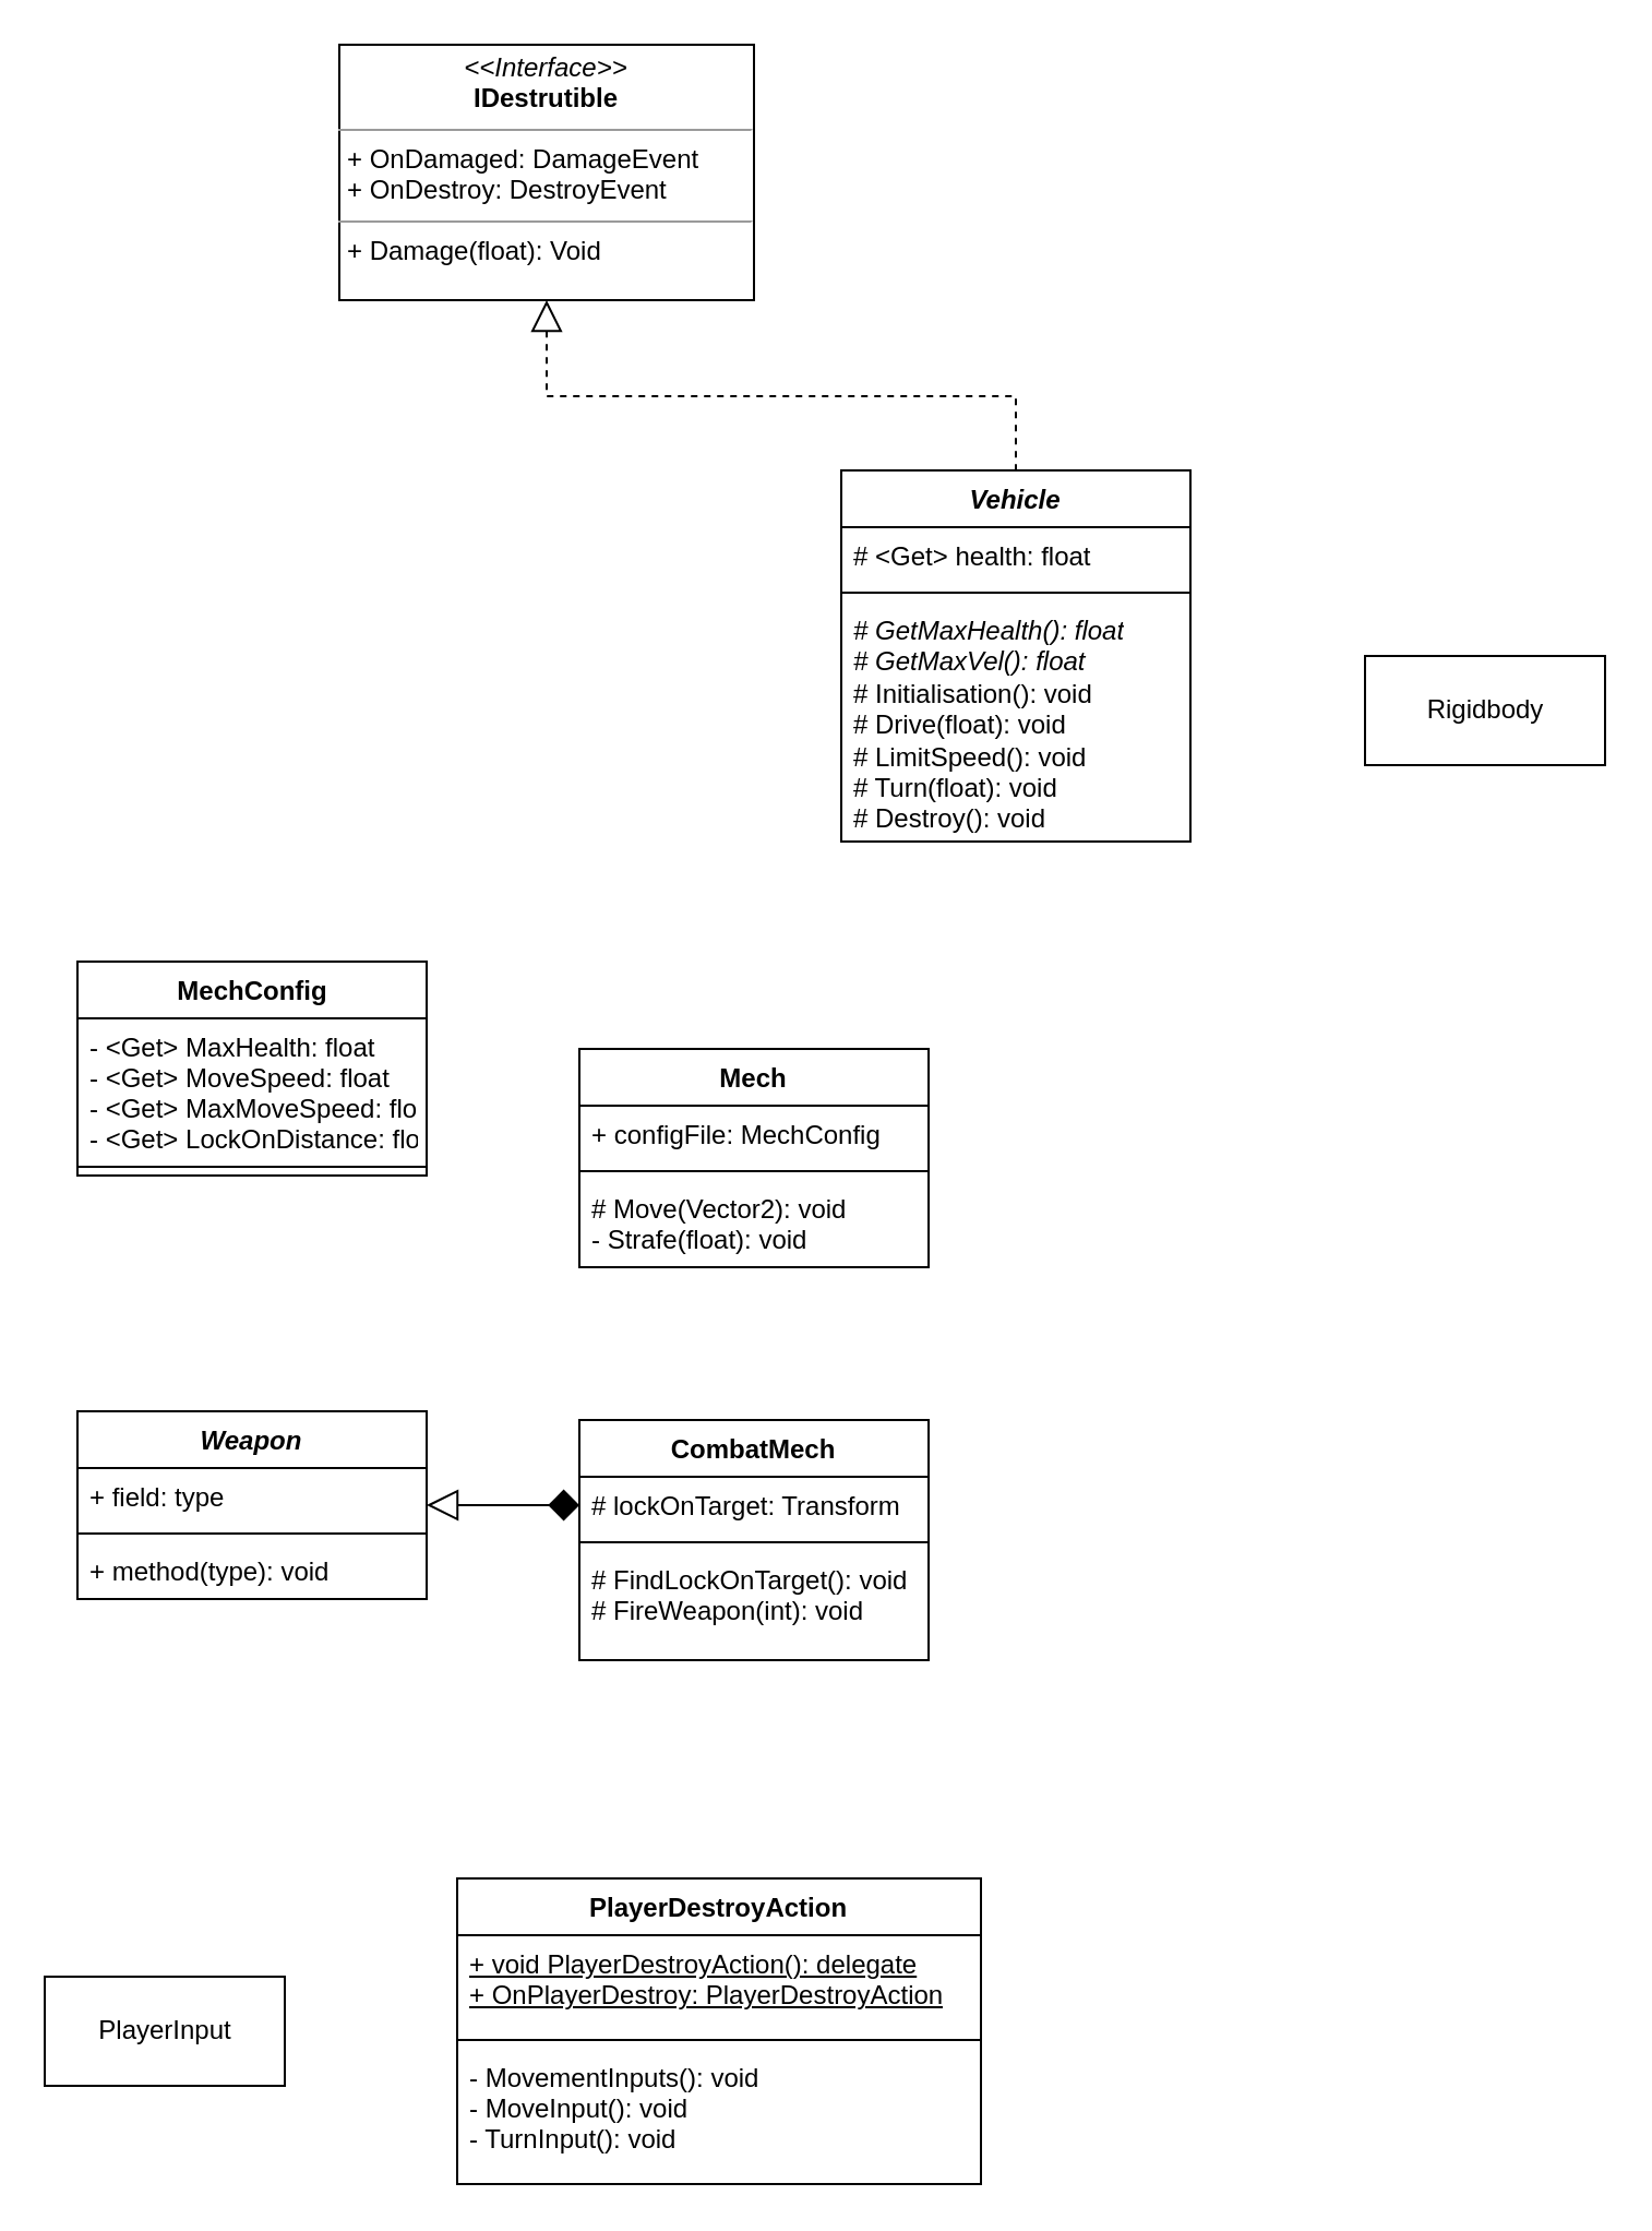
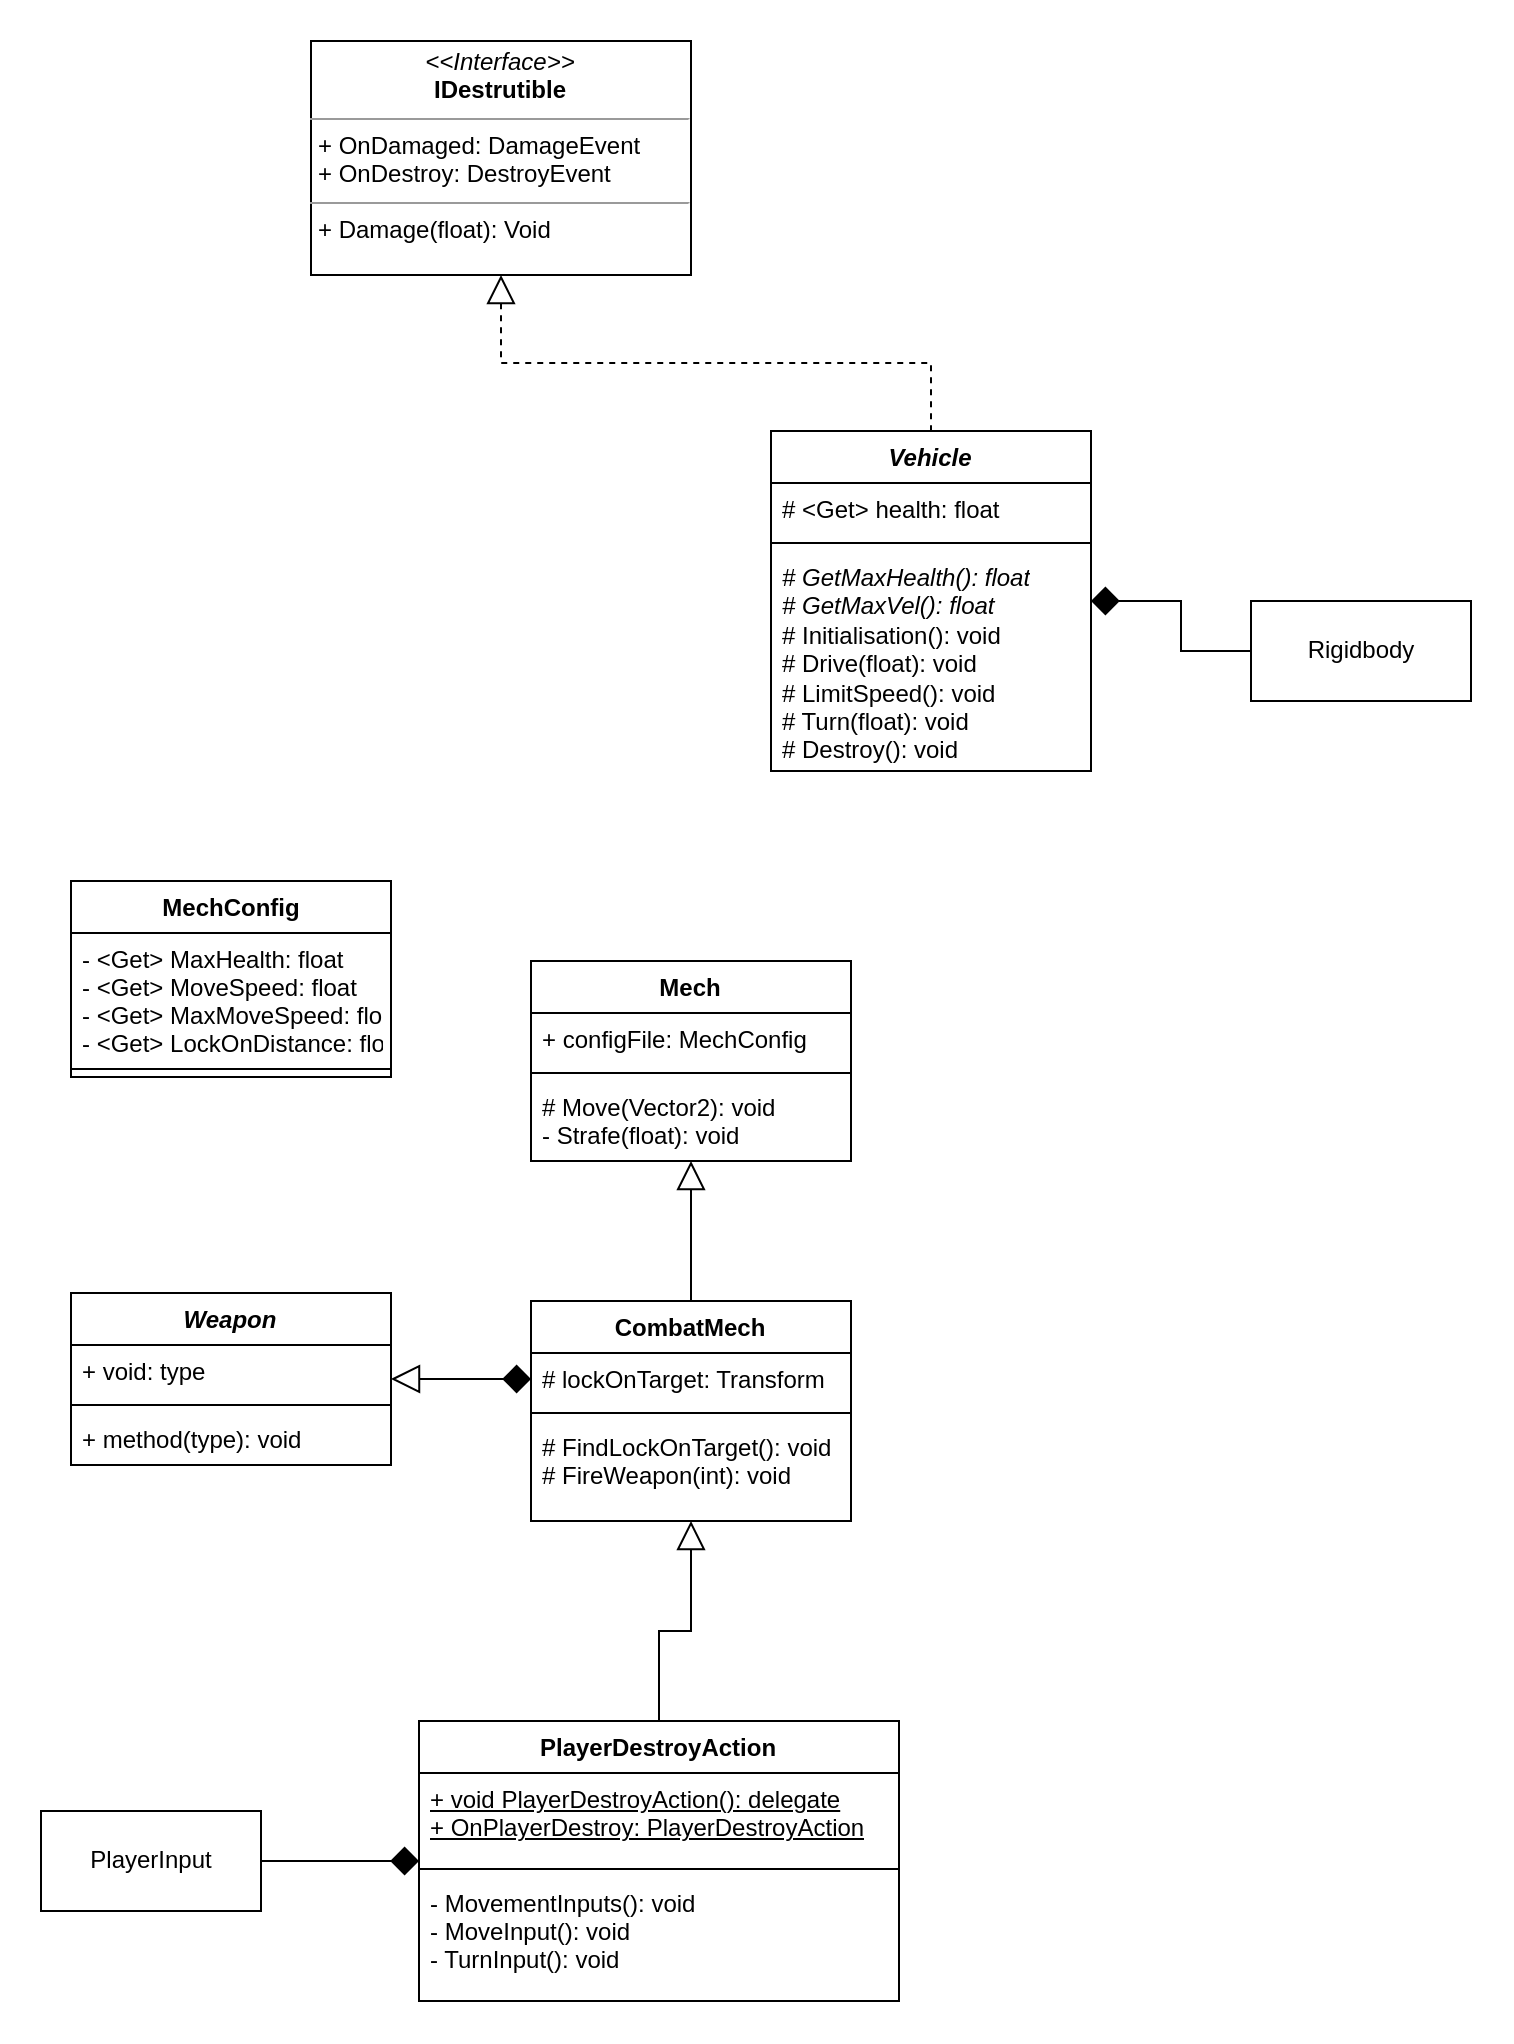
  <mxCell id="0" />
  <mxCell id="1" parent="0" />
+ <mxCell id="2" parent="1" target="14" edge="1" style="edgeStyle=orthogonalEdgeStyle;rounded=0;orthogonalLoop=1;jettySize=auto;html=1;startArrow=diamond;startFill=1;startSize=12;sourcePerimeterSpacing=0;endArrow=none;endFill=0;endSize=12;" source="3"><mxGeometry as="geometry" relative="1" /></mxCell>
  <mxCell id="3" value="Vehicle" parent="1" style="swimlane;fontStyle=3;align=center;verticalAlign=top;childLayout=stackLayout;horizontal=1;startSize=26;horizontalStack=0;resizeParent=1;resizeParentMax=0;resizeLast=0;collapsible=1;marginBottom=0;" vertex="1"><mxGeometry as="geometry" y="215" x="385" height="170" width="160" /></mxCell>
  <mxCell id="4" value="# &lt;Get&gt; health: float" parent="3" style="text;strokeColor=none;fillColor=none;align=left;verticalAlign=top;spacingLeft=4;spacingRight=4;overflow=hidden;rotatable=0;points=[[0,0.5],[1,0.5]];portConstraint=eastwest;" vertex="1"><mxGeometry as="geometry" y="26" height="26" width="160" /></mxCell>
  <mxCell id="5" value="" parent="3" style="line;strokeWidth=1;fillColor=none;align=left;verticalAlign=middle;spacingTop=-1;spacingLeft=3;spacingRight=3;rotatable=0;labelPosition=right;points=[];portConstraint=eastwest;" vertex="1"><mxGeometry as="geometry" y="52" height="8" width="160" /></mxCell>
  <mxCell id="6" value="&lt;i&gt;# GetMaxHealth(): float&lt;br&gt;# GetMaxVel(): float&lt;/i&gt;&lt;br&gt;# Initialisation(): void&lt;br&gt;# Drive(float): void&lt;br&gt;# LimitSpeed(): void&lt;br&gt;# Turn(float): void&lt;br&gt;# Destroy(): void" parent="3" style="text;strokeColor=none;fillColor=none;align=left;verticalAlign=top;spacingLeft=4;spacingRight=4;overflow=hidden;rotatable=0;points=[[0,0.5],[1,0.5]];portConstraint=eastwest;html=1;" vertex="1"><mxGeometry as="geometry" y="60" height="110" width="160" /></mxCell>
+ <mxCell id="7" parent="1" target="16" edge="1" style="edgeStyle=orthogonalEdgeStyle;rounded=0;orthogonalLoop=1;jettySize=auto;html=1;startArrow=block;startFill=0;startSize=12;sourcePerimeterSpacing=0;endArrow=none;endFill=0;endSize=12;" source="8"><mxGeometry as="geometry" relative="1" /></mxCell>
  <mxCell id="8" value="Mech" parent="1" style="swimlane;fontStyle=1;align=center;verticalAlign=top;childLayout=stackLayout;horizontal=1;startSize=26;horizontalStack=0;resizeParent=1;resizeParentMax=0;resizeLast=0;collapsible=1;marginBottom=0;" vertex="1"><mxGeometry as="geometry" y="480" x="265" height="100" width="160" /></mxCell>
  <mxCell id="9" value="+ configFile: MechConfig" parent="8" style="text;strokeColor=none;fillColor=none;align=left;verticalAlign=top;spacingLeft=4;spacingRight=4;overflow=hidden;rotatable=0;points=[[0,0.5],[1,0.5]];portConstraint=eastwest;" vertex="1"><mxGeometry as="geometry" y="26" height="26" width="160" /></mxCell>
  <mxCell id="10" value="" parent="8" style="line;strokeWidth=1;fillColor=none;align=left;verticalAlign=middle;spacingTop=-1;spacingLeft=3;spacingRight=3;rotatable=0;labelPosition=right;points=[];portConstraint=eastwest;" vertex="1"><mxGeometry as="geometry" y="52" height="8" width="160" /></mxCell>
  <mxCell id="11" value="# Move(Vector2): void&#10;- Strafe(float): void" parent="8" style="text;strokeColor=none;fillColor=none;align=left;verticalAlign=top;spacingLeft=4;spacingRight=4;overflow=hidden;rotatable=0;points=[[0,0.5],[1,0.5]];portConstraint=eastwest;" vertex="1"><mxGeometry as="geometry" y="60" height="40" width="160" /></mxCell>
  <mxCell id="12" parent="1" target="3" edge="1" style="edgeStyle=orthogonalEdgeStyle;rounded=0;orthogonalLoop=1;jettySize=auto;html=1;exitX=0.5;exitY=1;exitDx=0;exitDy=0;startArrow=block;startFill=0;endArrow=none;endFill=0;dashed=1;sourcePerimeterSpacing=0;startSize=12;endSize=12;" source="13"><mxGeometry as="geometry" relative="1" /></mxCell>
  <mxCell id="13" value="&lt;p style=&quot;margin: 0px ; margin-top: 4px ; text-align: center&quot;&gt;&lt;i&gt;&amp;lt;&amp;lt;Interface&amp;gt;&amp;gt;&lt;/i&gt;&lt;br&gt;&lt;b&gt;IDestrutible&lt;/b&gt;&lt;/p&gt;&lt;hr size=&quot;1&quot;&gt;&lt;p style=&quot;margin: 0px ; margin-left: 4px&quot;&gt;+ OnDamaged: DamageEvent&lt;br&gt;+ OnDestroy: DestroyEvent&lt;/p&gt;&lt;hr size=&quot;1&quot;&gt;&lt;p style=&quot;margin: 0px ; margin-left: 4px&quot;&gt;+ Damage(float): Void&lt;/p&gt;" parent="1" style="verticalAlign=top;align=left;overflow=fill;fontSize=12;fontFamily=Helvetica;html=1;" vertex="1"><mxGeometry as="geometry" y="20" x="155" height="117" width="190" /></mxCell>
  <mxCell id="14" value="Rigidbody" parent="1" style="html=1;" vertex="1"><mxGeometry x="625" y="300" as="geometry" height="50" width="110" /></mxCell>
+ <mxCell id="15" parent="1" target="26" edge="1" style="edgeStyle=orthogonalEdgeStyle;rounded=0;orthogonalLoop=1;jettySize=auto;html=1;startArrow=block;startFill=0;startSize=12;sourcePerimeterSpacing=0;endArrow=none;endFill=0;endSize=12;" source="16"><mxGeometry as="geometry" relative="1" /></mxCell>
  <mxCell id="16" value="CombatMech" parent="1" style="swimlane;fontStyle=1;align=center;verticalAlign=top;childLayout=stackLayout;horizontal=1;startSize=26;horizontalStack=0;resizeParent=1;resizeParentMax=0;resizeLast=0;collapsible=1;marginBottom=0;" vertex="1"><mxGeometry as="geometry" y="650" x="265" height="110" width="160" /></mxCell>
  <mxCell id="17" value="# lockOnTarget: Transform" parent="16" style="text;strokeColor=none;fillColor=none;align=left;verticalAlign=top;spacingLeft=4;spacingRight=4;overflow=hidden;rotatable=0;points=[[0,0.5],[1,0.5]];portConstraint=eastwest;" vertex="1"><mxGeometry as="geometry" y="26" height="26" width="160" /></mxCell>
  <mxCell id="18" value="" parent="16" style="line;strokeWidth=1;fillColor=none;align=left;verticalAlign=middle;spacingTop=-1;spacingLeft=3;spacingRight=3;rotatable=0;labelPosition=right;points=[];portConstraint=eastwest;" vertex="1"><mxGeometry as="geometry" y="52" height="8" width="160" /></mxCell>
  <mxCell id="19" value="# FindLockOnTarget(): void&#10;# FireWeapon(int): void" parent="16" style="text;strokeColor=none;fillColor=none;align=left;verticalAlign=top;spacingLeft=4;spacingRight=4;overflow=hidden;rotatable=0;points=[[0,0.5],[1,0.5]];portConstraint=eastwest;" vertex="1"><mxGeometry as="geometry" y="60" height="50" width="160" /></mxCell>
  <mxCell id="20" value="Weapon" parent="1" style="swimlane;fontStyle=3;align=center;verticalAlign=top;childLayout=stackLayout;horizontal=1;startSize=26;horizontalStack=0;resizeParent=1;resizeParentMax=0;resizeLast=0;collapsible=1;marginBottom=0;" vertex="1"><mxGeometry as="geometry" y="646" height="86" width="160" x="35" /></mxCell>
- <mxCell id="21" value="+ field: type" parent="20" style="text;strokeColor=none;fillColor=none;align=left;verticalAlign=top;spacingLeft=4;spacingRight=4;overflow=hidden;rotatable=0;points=[[0,0.5],[1,0.5]];portConstraint=eastwest;" vertex="1"><mxGeometry as="geometry" y="26" height="26" width="160" /></mxCell>
+ <mxCell id="21" value="+ void: type" parent="20" style="text;strokeColor=none;fillColor=none;align=left;verticalAlign=top;spacingLeft=4;spacingRight=4;overflow=hidden;rotatable=0;points=[[0,0.5],[1,0.5]];portConstraint=eastwest;" vertex="1"><mxGeometry as="geometry" y="26" height="26" width="160" /></mxCell>
  <mxCell id="22" value="" parent="20" style="line;strokeWidth=1;fillColor=none;align=left;verticalAlign=middle;spacingTop=-1;spacingLeft=3;spacingRight=3;rotatable=0;labelPosition=right;points=[];portConstraint=eastwest;" vertex="1"><mxGeometry as="geometry" y="52" height="8" width="160" /></mxCell>
  <mxCell id="23" value="+ method(type): void" parent="20" style="text;strokeColor=none;fillColor=none;align=left;verticalAlign=top;spacingLeft=4;spacingRight=4;overflow=hidden;rotatable=0;points=[[0,0.5],[1,0.5]];portConstraint=eastwest;" vertex="1"><mxGeometry as="geometry" y="60" height="26" width="160" /></mxCell>
  <mxCell id="24" parent="1" target="20" edge="1" style="edgeStyle=orthogonalEdgeStyle;rounded=0;orthogonalLoop=1;jettySize=auto;html=1;startArrow=diamond;startFill=1;startSize=12;sourcePerimeterSpacing=0;endArrow=block;endFill=0;endSize=12;" source="17"><mxGeometry as="geometry" relative="1" /></mxCell>
+ <mxCell id="25" parent="1" target="30" edge="1" style="edgeStyle=orthogonalEdgeStyle;rounded=0;orthogonalLoop=1;jettySize=auto;html=1;startArrow=diamond;startFill=1;startSize=12;sourcePerimeterSpacing=0;endArrow=none;endFill=0;endSize=12;" source="26"><mxGeometry as="geometry" relative="1" /></mxCell>
  <mxCell id="26" value="PlayerDestroyAction" parent="1" style="swimlane;fontStyle=1;align=center;verticalAlign=top;childLayout=stackLayout;horizontal=1;startSize=26;horizontalStack=0;resizeParent=1;resizeParentMax=0;resizeLast=0;collapsible=1;marginBottom=0;" vertex="1"><mxGeometry as="geometry" y="860" x="209" height="140" width="240" /></mxCell>
  <mxCell id="27" value="&lt;u&gt;+ void PlayerDestroyAction(): delegate&lt;br&gt;+ OnPlayerDestroy: PlayerDestroyAction&lt;/u&gt;" parent="26" style="text;strokeColor=none;fillColor=none;align=left;verticalAlign=top;spacingLeft=4;spacingRight=4;overflow=hidden;rotatable=0;points=[[0,0.5],[1,0.5]];portConstraint=eastwest;html=1;" vertex="1"><mxGeometry as="geometry" y="26" height="44" width="240" /></mxCell>
  <mxCell id="28" value="" parent="26" style="line;strokeWidth=1;fillColor=none;align=left;verticalAlign=middle;spacingTop=-1;spacingLeft=3;spacingRight=3;rotatable=0;labelPosition=right;points=[];portConstraint=eastwest;" vertex="1"><mxGeometry as="geometry" y="70" height="8" width="240" /></mxCell>
  <mxCell id="29" value="- MovementInputs(): void&#10;- MoveInput(): void&#10;- TurnInput(): void" parent="26" style="text;strokeColor=none;fillColor=none;align=left;verticalAlign=top;spacingLeft=4;spacingRight=4;overflow=hidden;rotatable=0;points=[[0,0.5],[1,0.5]];portConstraint=eastwest;" vertex="1"><mxGeometry as="geometry" y="78" height="62" width="240" /></mxCell>
  <mxCell id="30" value="PlayerInput" parent="1" style="html=1;" vertex="1"><mxGeometry x="20" y="905" as="geometry" height="50" width="110" /></mxCell>
  <mxCell id="31" value="MechConfig" parent="1" style="swimlane;fontStyle=1;align=center;verticalAlign=top;childLayout=stackLayout;horizontal=1;startSize=26;horizontalStack=0;resizeParent=1;resizeParentMax=0;resizeLast=0;collapsible=1;marginBottom=0;html=1;" vertex="1"><mxGeometry as="geometry" y="440" height="98" width="160" x="35" /></mxCell>
  <mxCell id="32" value="- &lt;Get&gt; MaxHealth: float&#10;- &lt;Get&gt; MoveSpeed: float&#10;- &lt;Get&gt; MaxMoveSpeed: float&#10;- &lt;Get&gt; LockOnDistance: float" parent="31" style="text;strokeColor=none;fillColor=none;align=left;verticalAlign=top;spacingLeft=4;spacingRight=4;overflow=hidden;rotatable=0;points=[[0,0.5],[1,0.5]];portConstraint=eastwest;" vertex="1"><mxGeometry as="geometry" y="26" height="64" width="160" /></mxCell>
  <mxCell id="33" value="" parent="31" style="line;strokeWidth=1;fillColor=none;align=left;verticalAlign=middle;spacingTop=-1;spacingLeft=3;spacingRight=3;rotatable=0;labelPosition=right;points=[];portConstraint=eastwest;" vertex="1"><mxGeometry as="geometry" y="90" height="8" width="160" /></mxCell>
